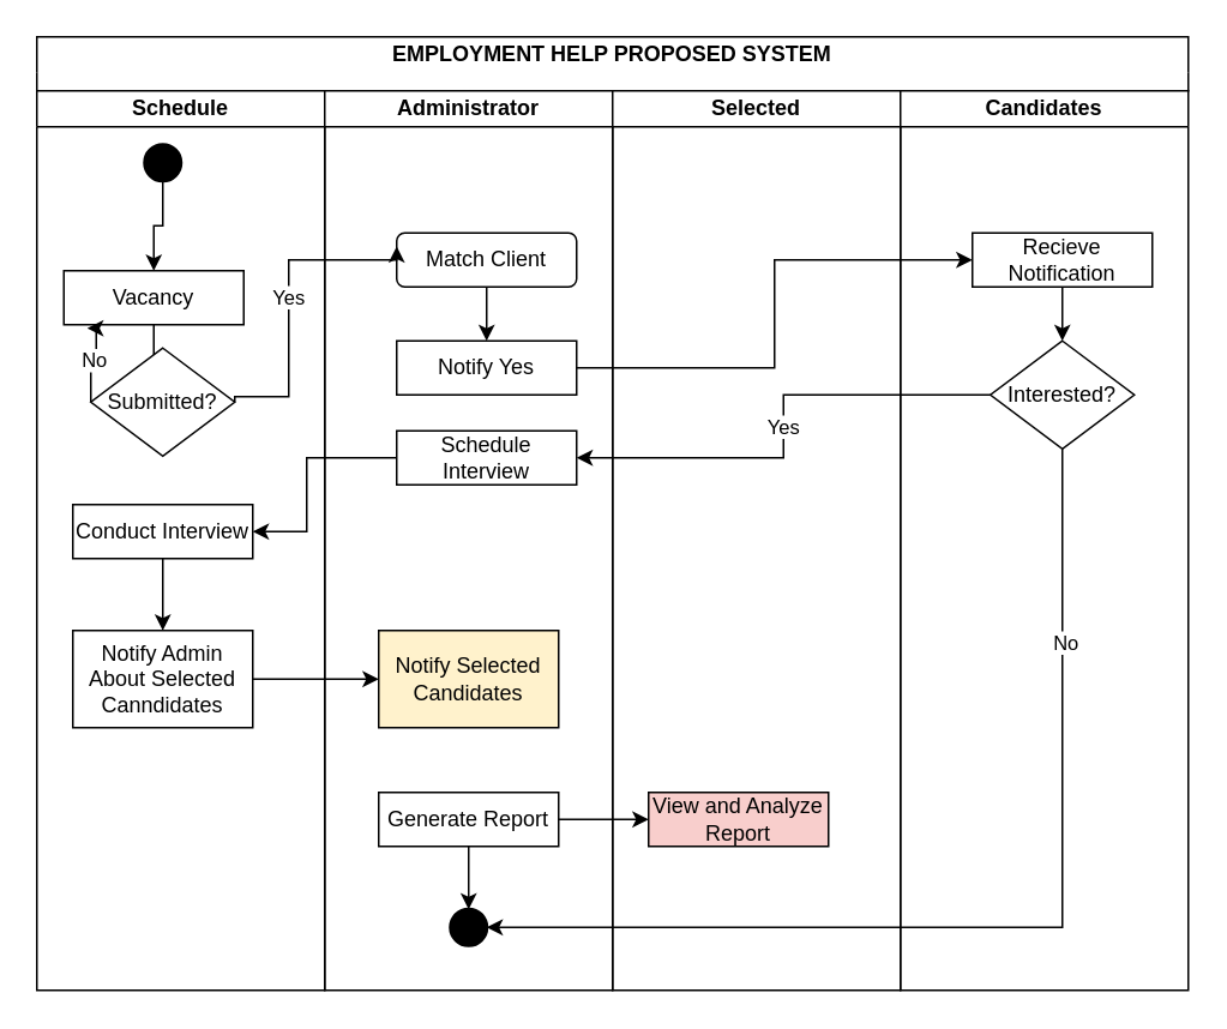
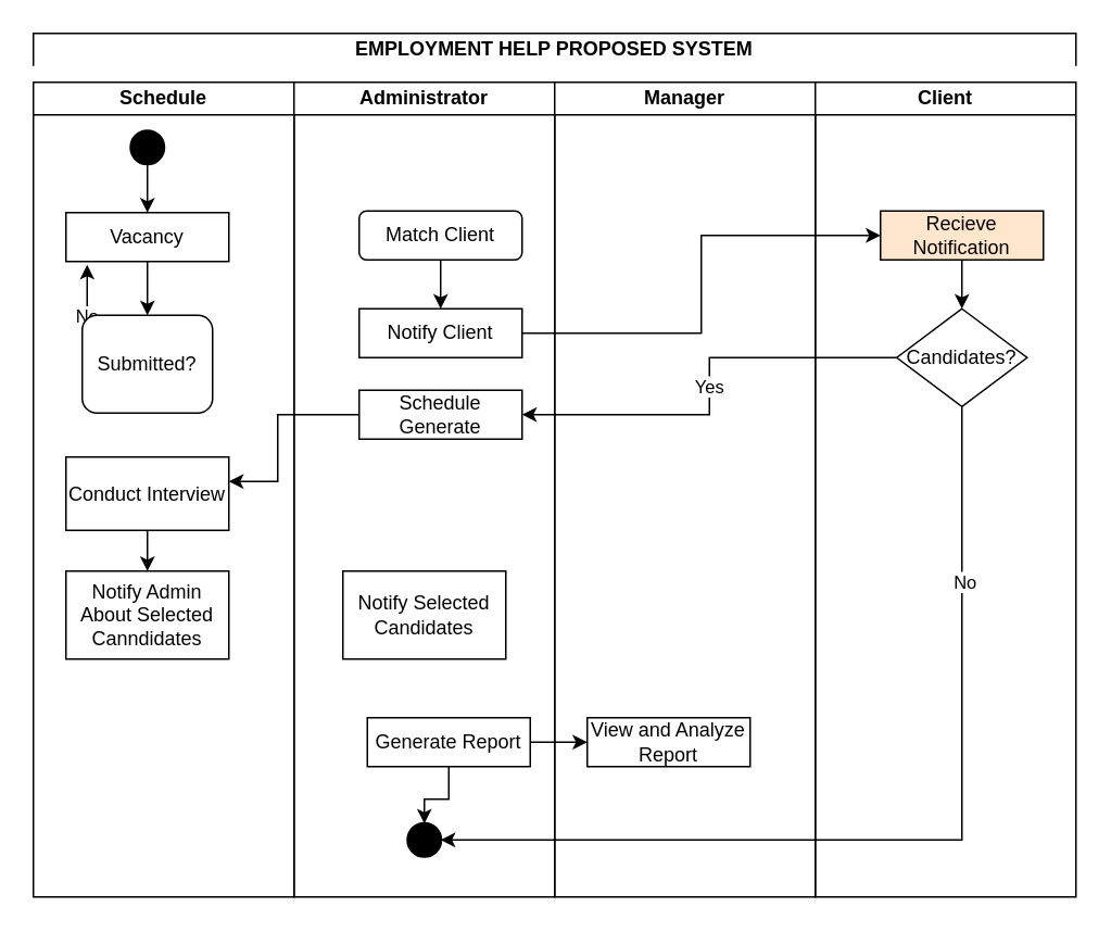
  <mxCell id="0" />
  <mxCell id="1" parent="0" />
- <mxCell id="2" value="&lt;b&gt;EMPLOYMENT HELP PROPOSED SYSTEM&lt;/b&gt;" style="swimlane;html=1;startSize=20;fontStyle=0;collapsible=0;horizontal=1;swimlaneLine=0;fillColor=none;whiteSpace=wrap;" vertex="1" parent="1"><mxGeometry x="20" y="20" width="640" height="30" as="geometry" /></mxCell>
+ <mxCell id="2" value="&lt;b&gt;EMPLOYMENT HELP PROPOSED SYSTEM&lt;/b&gt;" style="swimlane;html=1;startSize=20;fontStyle=0;collapsible=0;horizontal=1;swimlaneLine=0;fillColor=none;whiteSpace=wrap;" vertex="1" parent="1"><mxGeometry x="20" y="20" width="640" height="20" as="geometry" /></mxCell>
  <mxCell id="3" value="Schedule" style="swimlane;startSize=20;whiteSpace=wrap;html=1;" vertex="1" parent="1"><mxGeometry x="20" y="50" width="160" height="500" as="geometry" /></mxCell>
  <mxCell id="4" value="" style="edgeStyle=orthogonalEdgeStyle;rounded=0;orthogonalLoop=1;jettySize=auto;html=1;" edge="1" parent="3" source="5" target="7"><mxGeometry relative="1" as="geometry" /></mxCell>
  <mxCell id="5" value="" style="strokeWidth=2;html=1;shape=mxgraph.flowchart.start_2;whiteSpace=wrap;fillStyle=solid;fillColor=#000000;" vertex="1" parent="3"><mxGeometry x="60" y="30" width="20" height="20" as="geometry" /></mxCell>
  <mxCell id="6" value="" style="edgeStyle=orthogonalEdgeStyle;rounded=0;orthogonalLoop=1;jettySize=auto;html=1;" edge="1" parent="3" source="7" target="9"><mxGeometry relative="1" as="geometry" /></mxCell>
- <mxCell id="7" value="Vacancy" style="rounded=0;whiteSpace=wrap;html=1;align=center;" vertex="1" parent="3"><mxGeometry x="15" y="100" width="100" height="30" as="geometry" /></mxCell>
+ <mxCell id="7" value="Vacancy" style="rounded=0;whiteSpace=wrap;html=1;align=center;" vertex="1" parent="3"><mxGeometry x="20" y="80" width="100" height="30" as="geometry" /></mxCell>
  <mxCell id="8" value="No" style="edgeStyle=orthogonalEdgeStyle;rounded=0;orthogonalLoop=1;jettySize=auto;html=1;exitX=0;exitY=0.5;exitDx=0;exitDy=0;entryX=0.13;entryY=1.067;entryDx=0;entryDy=0;entryPerimeter=0;" edge="1" parent="3" source="9" target="7"><mxGeometry relative="1" as="geometry"><Array as="points"><mxPoint x="33" y="150" /></Array></mxGeometry></mxCell>
- <mxCell id="9" value="Submitted?" style="rhombus;whiteSpace=wrap;html=1;" vertex="1" parent="3"><mxGeometry x="30" y="143" width="80" height="60" as="geometry" /></mxCell>
+ <mxCell id="9" value="Submitted?" style="whiteSpace=wrap;html=1;rounded=1;" vertex="1" parent="3"><mxGeometry x="30" y="143" width="80" height="60" as="geometry" /></mxCell>
  <mxCell id="10" value="" style="edgeStyle=orthogonalEdgeStyle;rounded=0;orthogonalLoop=1;jettySize=auto;html=1;" edge="1" parent="3" source="11" target="12"><mxGeometry relative="1" as="geometry" /></mxCell>
- <mxCell id="11" value="Conduct Interview" style="rounded=0;whiteSpace=wrap;html=1;align=center;" vertex="1" parent="3"><mxGeometry x="20" y="230" width="100" height="30" as="geometry" /></mxCell>
+ <mxCell id="11" value="Conduct Interview" style="rounded=0;whiteSpace=wrap;html=1;align=center;" vertex="1" parent="3"><mxGeometry x="20" y="230" width="100" height="45" as="geometry" /></mxCell>
  <mxCell id="12" value="Notify Admin About Selected Canndidates" style="rounded=0;whiteSpace=wrap;html=1;align=center;" vertex="1" parent="3"><mxGeometry x="20" y="300" width="100" height="54" as="geometry" /></mxCell>
  <mxCell id="13" value="Administrator" style="swimlane;startSize=20;whiteSpace=wrap;html=1;" vertex="1" parent="1"><mxGeometry x="180" y="50" width="160" height="500" as="geometry"><mxRectangle x="300" y="110" width="120" height="30" as="alternateBounds" /></mxGeometry></mxCell>
  <mxCell id="14" value="" style="edgeStyle=orthogonalEdgeStyle;rounded=0;orthogonalLoop=1;jettySize=auto;html=1;" edge="1" parent="13" source="15" target="16"><mxGeometry relative="1" as="geometry" /></mxCell>
  <mxCell id="15" value="Match Client" style="whiteSpace=wrap;html=1;align=center;rounded=1;" vertex="1" parent="13"><mxGeometry x="40" y="79" width="100" height="30" as="geometry" /></mxCell>
- <mxCell id="16" value="Notify Yes" style="rounded=0;whiteSpace=wrap;html=1;align=center;" vertex="1" parent="13"><mxGeometry x="40" y="139" width="100" height="30" as="geometry" /></mxCell>
- <mxCell id="17" value="Schedule Interview" style="rounded=0;whiteSpace=wrap;html=1;align=center;" vertex="1" parent="13"><mxGeometry x="40" y="189" width="100" height="30" as="geometry" /></mxCell>
- <mxCell id="18" value="Notify Selected Candidates" style="rounded=0;whiteSpace=wrap;html=1;align=center;fillColor=#fff2cc;" vertex="1" parent="13"><mxGeometry x="30" y="300" width="100" height="54" as="geometry" /></mxCell>
+ <mxCell id="16" value="Notify Client" style="rounded=0;whiteSpace=wrap;html=1;align=center;" vertex="1" parent="13"><mxGeometry x="40" y="139" width="100" height="30" as="geometry" /></mxCell>
+ <mxCell id="17" value="Schedule Generate" style="rounded=0;whiteSpace=wrap;html=1;align=center;" vertex="1" parent="13"><mxGeometry x="40" y="189" width="100" height="30" as="geometry" /></mxCell>
+ <mxCell id="18" value="Notify Selected Candidates" style="rounded=0;whiteSpace=wrap;html=1;align=center;" vertex="1" parent="13"><mxGeometry x="30" y="300" width="100" height="54" as="geometry" /></mxCell>
  <mxCell id="19" value="" style="edgeStyle=orthogonalEdgeStyle;rounded=0;orthogonalLoop=1;jettySize=auto;html=1;" edge="1" parent="13" source="20" target="21"><mxGeometry relative="1" as="geometry" /></mxCell>
- <mxCell id="20" value="Generate Report" style="rounded=0;whiteSpace=wrap;html=1;align=center;" vertex="1" parent="13"><mxGeometry x="30" y="390" width="100" height="30" as="geometry" /></mxCell>
+ <mxCell id="20" value="Generate Report" style="rounded=0;whiteSpace=wrap;html=1;align=center;" vertex="1" parent="13"><mxGeometry x="45" y="390" width="100" height="30" as="geometry" /></mxCell>
  <mxCell id="21" value="" style="strokeWidth=2;html=1;shape=mxgraph.flowchart.start_2;whiteSpace=wrap;fillStyle=solid;fillColor=#000000;" vertex="1" parent="13"><mxGeometry x="70" y="455" width="20" height="20" as="geometry" /></mxCell>
- <mxCell id="22" value="Selected" style="swimlane;startSize=20;whiteSpace=wrap;html=1;" vertex="1" parent="1"><mxGeometry x="340" y="50" width="160" height="500" as="geometry"><mxRectangle x="460" y="110" width="50" height="40" as="alternateBounds" /></mxGeometry></mxCell>
- <mxCell id="23" value="View and Analyze Report" style="rounded=0;whiteSpace=wrap;html=1;align=center;fillColor=#f8cecc;" vertex="1" parent="22"><mxGeometry x="20" y="390" width="100" height="30" as="geometry" /></mxCell>
- <mxCell id="24" value="Yes" style="edgeStyle=orthogonalEdgeStyle;rounded=0;orthogonalLoop=1;jettySize=auto;html=1;exitX=1;exitY=0.5;exitDx=0;exitDy=0;entryX=0;entryY=0.25;entryDx=0;entryDy=0;" edge="1" parent="1" source="9" target="15"><mxGeometry relative="1" as="geometry"><Array as="points"><mxPoint x="130" y="220" /><mxPoint x="160" y="220" /><mxPoint x="160" y="144" /><mxPoint x="220" y="144" /></Array></mxGeometry></mxCell>
+ <mxCell id="22" value="Manager" style="swimlane;startSize=20;whiteSpace=wrap;html=1;" vertex="1" parent="1"><mxGeometry x="340" y="50" width="160" height="500" as="geometry"><mxRectangle x="460" y="110" width="50" height="40" as="alternateBounds" /></mxGeometry></mxCell>
+ <mxCell id="23" value="View and Analyze Report" style="rounded=0;whiteSpace=wrap;html=1;align=center;" vertex="1" parent="22"><mxGeometry x="20" y="390" width="100" height="30" as="geometry" /></mxCell>
  <mxCell id="25" style="edgeStyle=orthogonalEdgeStyle;rounded=0;orthogonalLoop=1;jettySize=auto;html=1;exitX=1;exitY=0.5;exitDx=0;exitDy=0;entryX=0;entryY=0.5;entryDx=0;entryDy=0;" edge="1" parent="1" source="16" target="34"><mxGeometry relative="1" as="geometry" /></mxCell>
  <mxCell id="26" value="Yes" style="edgeStyle=orthogonalEdgeStyle;rounded=0;orthogonalLoop=1;jettySize=auto;html=1;exitX=0;exitY=0.5;exitDx=0;exitDy=0;" edge="1" parent="1" source="35" target="17"><mxGeometry relative="1" as="geometry" /></mxCell>
  <mxCell id="27" value="" style="edgeStyle=orthogonalEdgeStyle;rounded=0;orthogonalLoop=1;jettySize=auto;html=1;" edge="1" parent="1" source="17" target="11"><mxGeometry relative="1" as="geometry"><Array as="points"><mxPoint x="170" y="254" /><mxPoint x="170" y="295" /></Array></mxGeometry></mxCell>
- <mxCell id="28" value="" style="edgeStyle=orthogonalEdgeStyle;rounded=0;orthogonalLoop=1;jettySize=auto;html=1;" edge="1" parent="1" source="12" target="18"><mxGeometry relative="1" as="geometry" /></mxCell>
  <mxCell id="29" style="edgeStyle=orthogonalEdgeStyle;rounded=0;orthogonalLoop=1;jettySize=auto;html=1;exitX=1;exitY=0.5;exitDx=0;exitDy=0;" edge="1" parent="1" source="20" target="23"><mxGeometry relative="1" as="geometry" /></mxCell>
  <mxCell id="30" style="edgeStyle=orthogonalEdgeStyle;rounded=0;orthogonalLoop=1;jettySize=auto;html=1;exitX=0.5;exitY=1;exitDx=0;exitDy=0;entryX=1;entryY=0.5;entryDx=0;entryDy=0;entryPerimeter=0;" edge="1" parent="1" source="35" target="21"><mxGeometry relative="1" as="geometry" /></mxCell>
  <mxCell id="31" value="No" style="edgeLabel;html=1;align=center;verticalAlign=middle;resizable=0;points=[];" vertex="1" connectable="0" parent="30"><mxGeometry x="-0.635" y="1" relative="1" as="geometry"><mxPoint as="offset" /></mxGeometry></mxCell>
- <mxCell id="32" value="Candidates" style="swimlane;startSize=20;whiteSpace=wrap;html=1;" vertex="1" parent="1"><mxGeometry x="500" y="50" width="160" height="500" as="geometry" /></mxCell>
+ <mxCell id="32" value="Client" style="swimlane;startSize=20;whiteSpace=wrap;html=1;" vertex="1" parent="1"><mxGeometry x="500" y="50" width="160" height="500" as="geometry" /></mxCell>
  <mxCell id="33" value="" style="edgeStyle=orthogonalEdgeStyle;rounded=0;orthogonalLoop=1;jettySize=auto;html=1;" edge="1" parent="32" source="34" target="35"><mxGeometry relative="1" as="geometry" /></mxCell>
- <mxCell id="34" value="Recieve Notification" style="rounded=0;whiteSpace=wrap;html=1;align=center;" vertex="1" parent="32"><mxGeometry x="40" y="79" width="100" height="30" as="geometry" /></mxCell>
- <mxCell id="35" value="Interested?" style="rhombus;whiteSpace=wrap;html=1;" vertex="1" parent="32"><mxGeometry x="50" y="139" width="80" height="60" as="geometry" /></mxCell>
+ <mxCell id="34" value="Recieve Notification" style="rounded=0;whiteSpace=wrap;html=1;align=center;fillColor=#ffe6cc;" vertex="1" parent="32"><mxGeometry x="40" y="79" width="100" height="30" as="geometry" /></mxCell>
+ <mxCell id="35" value="Candidates?" style="rhombus;whiteSpace=wrap;html=1;" vertex="1" parent="32"><mxGeometry x="50" y="139" width="80" height="60" as="geometry" /></mxCell>
